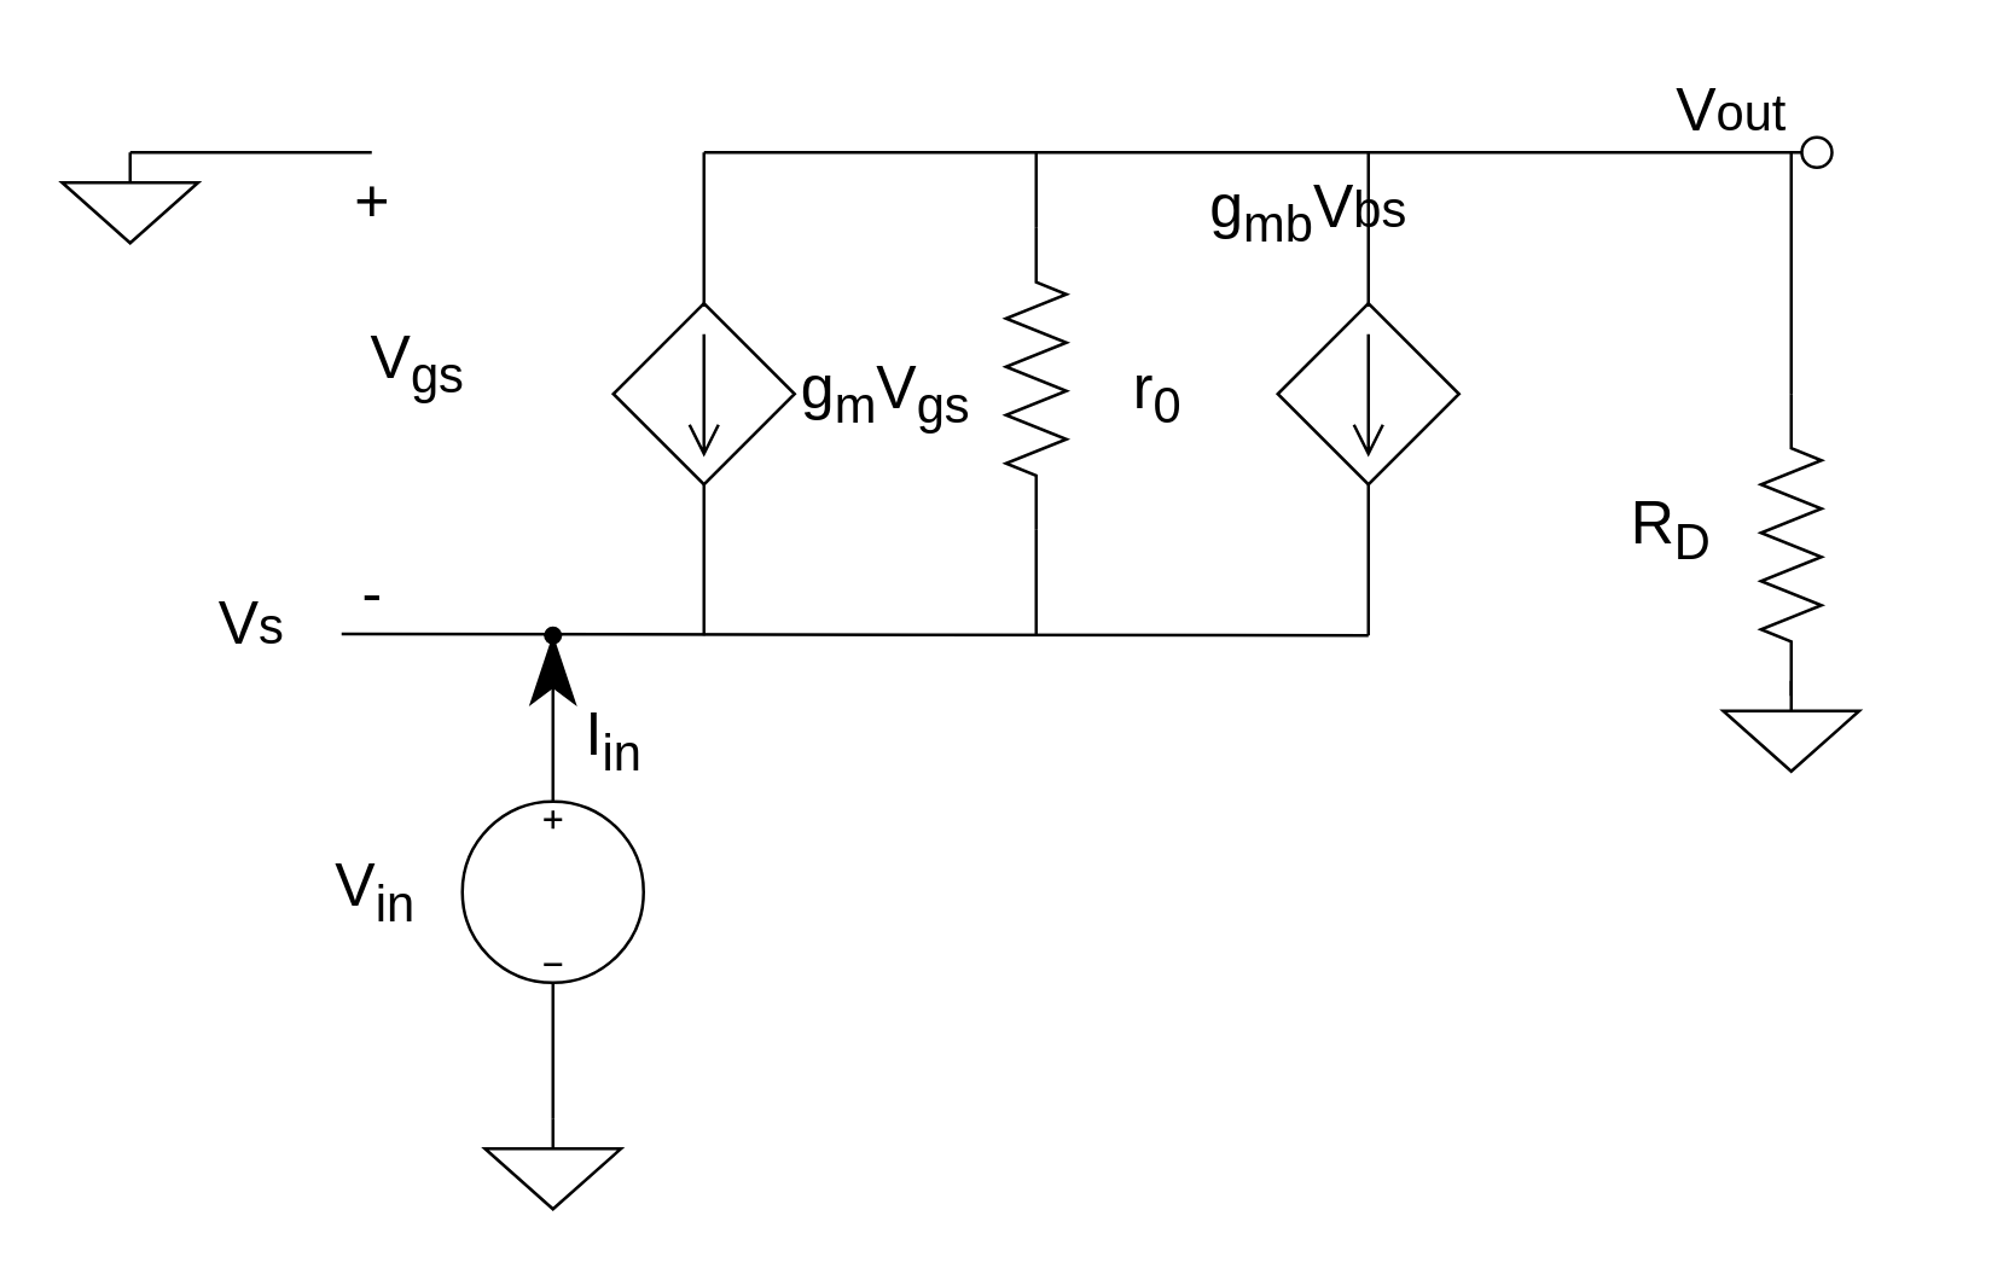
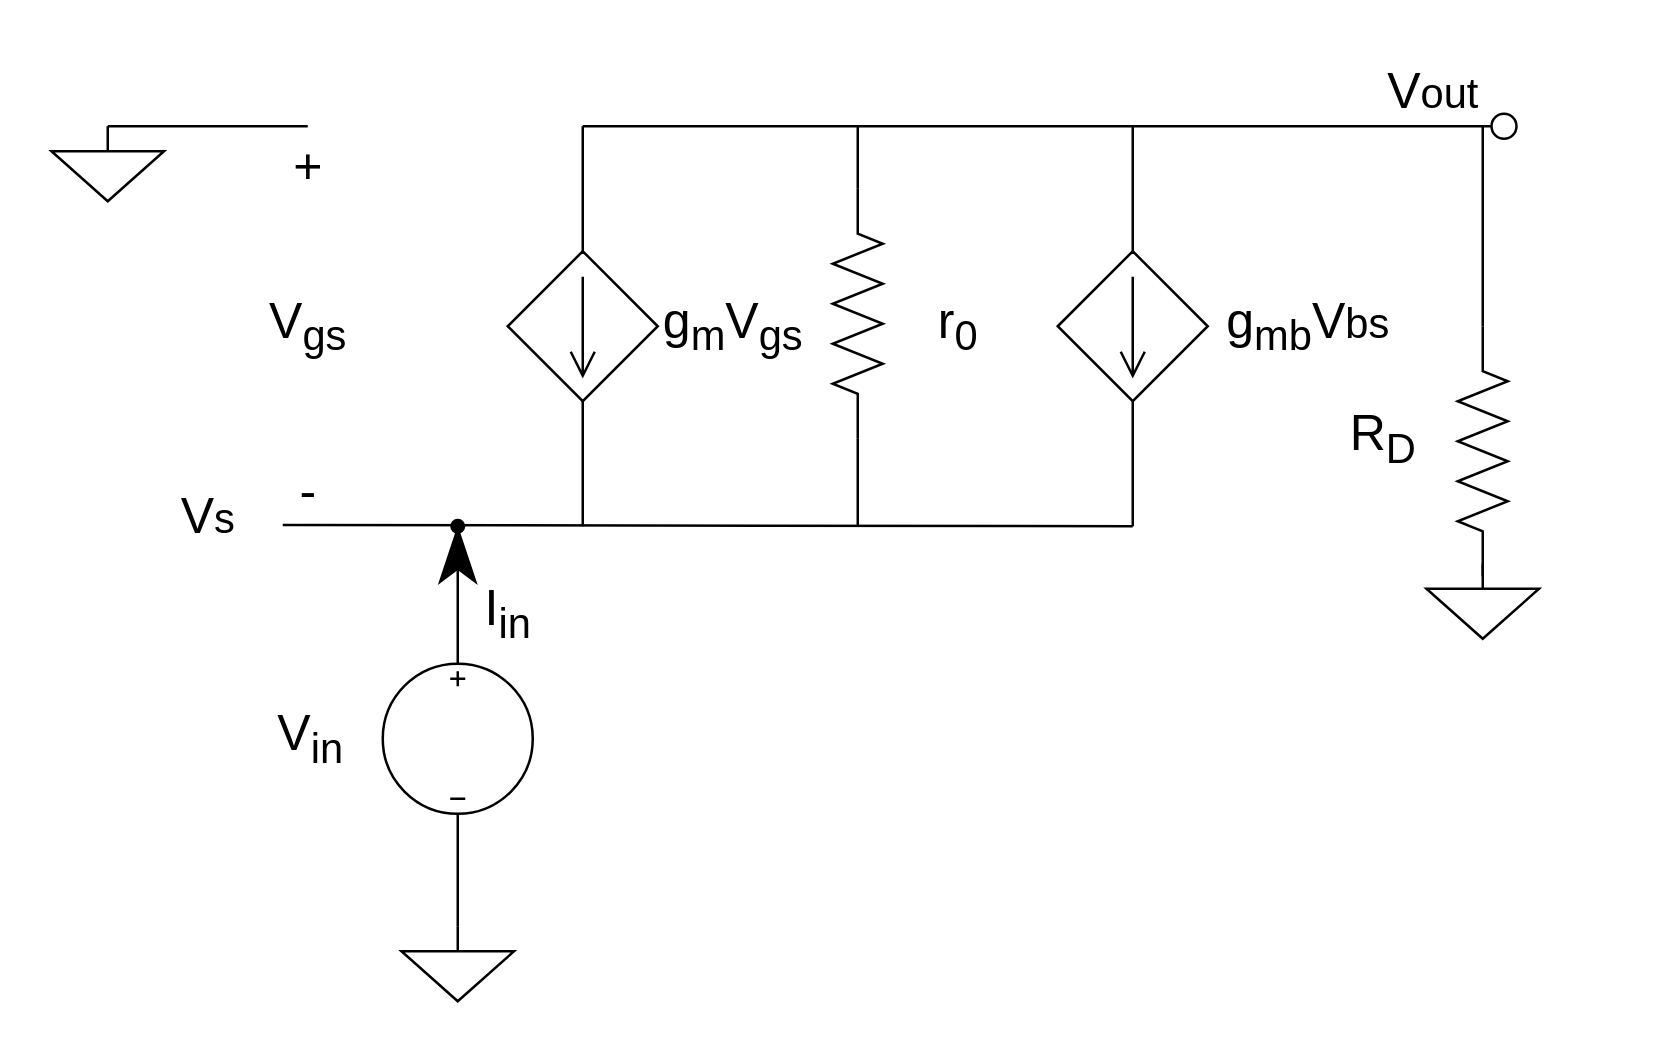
  <mxCell id="0" />
  <mxCell id="1" parent="0" />
  <mxCell id="2" value="" style="pointerEvents=1;verticalLabelPosition=bottom;shadow=0;dashed=0;align=center;html=1;verticalAlign=top;shape=mxgraph.electrical.signal_sources.source;aspect=fixed;points=[[0.5,0,0],[1,0.5,0],[0.5,1,0],[0,0.5,0]];elSignalType=dc2;elSourceType=dependent;" vertex="1" parent="1"><mxGeometry x="202.5" y="100" width="60" height="60" as="geometry" /></mxCell>
  <mxCell id="3" value="" style="pointerEvents=1;verticalLabelPosition=bottom;shadow=0;dashed=0;align=center;html=1;verticalAlign=top;shape=mxgraph.electrical.signal_sources.source;aspect=fixed;points=[[0.5,0,0],[1,0.5,0],[0.5,1,0],[0,0.5,0]];elSignalType=dc2;elSourceType=dependent;" vertex="1" parent="1"><mxGeometry x="422.5" y="100" width="60" height="60" as="geometry" /></mxCell>
  <mxCell id="4" value="" style="pointerEvents=1;verticalLabelPosition=bottom;shadow=0;dashed=0;align=center;html=1;verticalAlign=top;shape=mxgraph.electrical.resistors.resistor_2;rotation=90;" vertex="1" parent="1"><mxGeometry x="292.5" y="115" width="100" height="20" as="geometry" /></mxCell>
  <mxCell id="5" value="" style="pointerEvents=1;verticalLabelPosition=bottom;shadow=0;dashed=0;align=center;html=1;verticalAlign=top;shape=mxgraph.electrical.resistors.resistor_2;rotation=90;" vertex="1" parent="1"><mxGeometry x="542.5" y="170" width="100" height="20" as="geometry" /></mxCell>
  <mxCell id="6" value="" style="pointerEvents=1;verticalLabelPosition=bottom;shadow=0;dashed=0;align=center;html=1;verticalAlign=top;shape=mxgraph.electrical.signal_sources.source;aspect=fixed;points=[[0.5,0,0],[1,0.5,0],[0.5,1,0],[0,0.5,0]];elSignalType=dc3;" vertex="1" parent="1"><mxGeometry x="152.5" y="265" width="60" height="60" as="geometry" /></mxCell>
  <mxCell id="7" value="" style="pointerEvents=1;verticalLabelPosition=bottom;shadow=0;dashed=0;align=center;html=1;verticalAlign=top;shape=mxgraph.electrical.signal_sources.signal_ground;" vertex="1" parent="1"><mxGeometry x="160" y="370" width="45" height="30" as="geometry" /></mxCell>
  <mxCell id="8" value="" style="endArrow=none;html=1;strokeWidth=1;rounded=0;" edge="1" parent="1"><mxGeometry width="100" relative="1" as="geometry"><mxPoint x="112.5" y="209.5" as="sourcePoint" /><mxPoint x="452.5" y="210" as="targetPoint" /></mxGeometry></mxCell>
  <mxCell id="9" value="" style="endArrow=none;html=1;strokeWidth=1;rounded=0;entryX=0.5;entryY=1;entryDx=0;entryDy=0;entryPerimeter=0;" edge="1" parent="1" target="3"><mxGeometry width="100" relative="1" as="geometry"><mxPoint x="452.5" y="210" as="sourcePoint" /><mxPoint x="432.5" y="190" as="targetPoint" /></mxGeometry></mxCell>
  <mxCell id="10" value="" style="endArrow=none;html=1;strokeWidth=1;rounded=0;entryX=1;entryY=0.5;entryDx=0;entryDy=0;entryPerimeter=0;" edge="1" parent="1" target="4"><mxGeometry width="100" relative="1" as="geometry"><mxPoint x="342.5" y="210" as="sourcePoint" /><mxPoint x="462.5" y="170" as="targetPoint" /></mxGeometry></mxCell>
  <mxCell id="11" value="" style="endArrow=none;html=1;strokeWidth=1;rounded=0;entryX=0.5;entryY=1;entryDx=0;entryDy=0;entryPerimeter=0;" edge="1" parent="1" target="2"><mxGeometry width="100" relative="1" as="geometry"><mxPoint x="232.5" y="210" as="sourcePoint" /><mxPoint x="232.3" y="165" as="targetPoint" /></mxGeometry></mxCell>
  <mxCell id="12" value="" style="endArrow=none;html=1;strokeWidth=1;rounded=0;" edge="1" parent="1"><mxGeometry width="100" relative="1" as="geometry"><mxPoint x="232.5" y="50" as="sourcePoint" /><mxPoint x="602.5" y="50" as="targetPoint" /></mxGeometry></mxCell>
  <mxCell id="13" value="" style="endArrow=none;html=1;strokeWidth=1;rounded=0;exitX=0.5;exitY=0;exitDx=0;exitDy=0;exitPerimeter=0;" edge="1" parent="1" source="2"><mxGeometry width="100" relative="1" as="geometry"><mxPoint x="242.5" y="150" as="sourcePoint" /><mxPoint x="232.5" y="50" as="targetPoint" /></mxGeometry></mxCell>
  <mxCell id="14" value="" style="endArrow=none;html=1;strokeWidth=1;rounded=0;entryX=0;entryY=0.5;entryDx=0;entryDy=0;entryPerimeter=0;" edge="1" parent="1" target="4"><mxGeometry width="100" relative="1" as="geometry"><mxPoint x="342.5" y="50" as="sourcePoint" /><mxPoint x="342.5" y="150" as="targetPoint" /></mxGeometry></mxCell>
  <mxCell id="15" value="" style="endArrow=none;html=1;strokeWidth=1;rounded=0;exitX=0.5;exitY=0;exitDx=0;exitDy=0;exitPerimeter=0;" edge="1" parent="1" source="3"><mxGeometry width="100" relative="1" as="geometry"><mxPoint x="462.5" y="90" as="sourcePoint" /><mxPoint x="452.5" y="50" as="targetPoint" /></mxGeometry></mxCell>
  <mxCell id="16" value="" style="endArrow=none;html=1;strokeWidth=1;rounded=0;entryX=0;entryY=0.5;entryDx=0;entryDy=0;entryPerimeter=0;" edge="1" parent="1" target="5"><mxGeometry width="100" relative="1" as="geometry"><mxPoint x="592.5" y="50" as="sourcePoint" /><mxPoint x="562.5" y="90" as="targetPoint" /></mxGeometry></mxCell>
  <mxCell id="17" value="" style="pointerEvents=1;verticalLabelPosition=bottom;shadow=0;dashed=0;align=center;html=1;verticalAlign=top;shape=mxgraph.electrical.signal_sources.signal_ground;" vertex="1" parent="1"><mxGeometry x="570" y="225" width="45" height="30" as="geometry" /></mxCell>
  <mxCell id="18" value="" style="endArrow=none;html=1;strokeWidth=1;rounded=0;" edge="1" parent="1"><mxGeometry width="100" relative="1" as="geometry"><mxPoint x="42.5" y="50" as="sourcePoint" /><mxPoint x="122.5" y="50" as="targetPoint" /></mxGeometry></mxCell>
  <mxCell id="19" value="&lt;span style=&quot;font-size: 20px;&quot;&gt;+&lt;/span&gt;" style="text;html=1;align=center;verticalAlign=middle;whiteSpace=wrap;rounded=0;" vertex="1" parent="1"><mxGeometry x="92.5" y="50" width="60" height="30" as="geometry" /></mxCell>
  <mxCell id="20" value="&lt;span style=&quot;font-size: 20px;&quot;&gt;-&lt;/span&gt;&lt;span style=&quot;color: rgba(0, 0, 0, 0); font-family: monospace; font-size: 0px; text-align: start; text-wrap: nowrap;&quot;&gt;%3CmxGraphModel%3E%3Croot%3E%3CmxCell%20id%3D%220%22%2F%3E%3CmxCell%20id%3D%221%22%20parent%3D%220%22%2F%3E%3CmxCell%20id%3D%222%22%20value%3D%22%26lt%3Bspan%20style%3D%26quot%3Bfont-size%3A%2020px%3B%26quot%3B%26gt%3B%2B%26lt%3B%2Fspan%26gt%3B%22%20style%3D%22text%3Bhtml%3D1%3Balign%3Dcenter%3BverticalAlign%3Dmiddle%3BwhiteSpace%3Dwrap%3Brounded%3D0%3B%22%20vertex%3D%221%22%20parent%3D%221%22%3E%3CmxGeometry%20x%3D%22490%22%20y%3D%22160%22%20width%3D%2260%22%20height%3D%2230%22%20as%3D%22geometry%22%2F%3E%3C%2FmxCell%3E%3C%2Froot%3E%3C%2FmxGraphModel%3E&lt;/span&gt;" style="text;html=1;align=center;verticalAlign=middle;whiteSpace=wrap;rounded=0;" vertex="1" parent="1"><mxGeometry x="92.5" y="180" width="60" height="30" as="geometry" /></mxCell>
- <mxCell id="21" value="&lt;span style=&quot;font-size: 20px;&quot;&gt;V&lt;sub&gt;gs&lt;/sub&gt;&lt;/span&gt;" style="text;html=1;align=center;verticalAlign=middle;whiteSpace=wrap;rounded=0;" vertex="1" parent="1"><mxGeometry x="107.5" y="105" width="60" height="30" as="geometry" /></mxCell>
+ <mxCell id="21" value="&lt;span style=&quot;font-size: 20px;&quot;&gt;V&lt;sub&gt;gs&lt;/sub&gt;&lt;/span&gt;" style="text;html=1;align=center;verticalAlign=middle;whiteSpace=wrap;rounded=0;" vertex="1" parent="1"><mxGeometry x="92.5" y="115" width="60" height="30" as="geometry" /></mxCell>
  <mxCell id="22" value="" style="pointerEvents=1;verticalLabelPosition=bottom;shadow=0;dashed=0;align=center;html=1;verticalAlign=top;shape=mxgraph.electrical.signal_sources.signal_ground;" vertex="1" parent="1"><mxGeometry x="20" y="50" width="45" height="30" as="geometry" /></mxCell>
  <mxCell id="23" value="&lt;span style=&quot;font-size: 20px;&quot;&gt;V&lt;sub&gt;in&lt;/sub&gt;&lt;/span&gt;" style="text;html=1;align=center;verticalAlign=middle;whiteSpace=wrap;rounded=0;" vertex="1" parent="1"><mxGeometry x="94" y="280" width="60" height="30" as="geometry" /></mxCell>
  <mxCell id="24" value="&lt;font style=&quot;font-size: 20px;&quot;&gt;g&lt;sub&gt;m&lt;/sub&gt;V&lt;sub&gt;gs&lt;/sub&gt;&lt;/font&gt;" style="text;html=1;align=center;verticalAlign=middle;whiteSpace=wrap;rounded=0;" vertex="1" parent="1"><mxGeometry x="262.5" y="115" width="60" height="30" as="geometry" /></mxCell>
  <mxCell id="25" value="&lt;span style=&quot;font-size: 20px;&quot;&gt;r&lt;sub&gt;0&lt;/sub&gt;&lt;/span&gt;" style="text;html=1;align=center;verticalAlign=middle;whiteSpace=wrap;rounded=0;" vertex="1" parent="1"><mxGeometry x="352.5" y="115" width="60" height="30" as="geometry" /></mxCell>
- <mxCell id="26" value="&lt;font style=&quot;font-size: 20px;&quot;&gt;g&lt;sub&gt;mb&lt;/sub&gt;V&lt;/font&gt;&lt;font style=&quot;font-size: 16.667px;&quot;&gt;bs&lt;/font&gt;" style="text;html=1;align=center;verticalAlign=middle;whiteSpace=wrap;rounded=0;" vertex="1" parent="1"><mxGeometry x="402.5" y="55" width="60" height="30" as="geometry" /></mxCell>
+ <mxCell id="26" value="&lt;font style=&quot;font-size: 20px;&quot;&gt;g&lt;sub&gt;mb&lt;/sub&gt;V&lt;/font&gt;&lt;font style=&quot;font-size: 16.667px;&quot;&gt;bs&lt;/font&gt;" style="text;html=1;align=center;verticalAlign=middle;whiteSpace=wrap;rounded=0;" vertex="1" parent="1"><mxGeometry x="492.5" y="115" width="60" height="30" as="geometry" /></mxCell>
  <mxCell id="27" value="&lt;span style=&quot;font-size: 20px;&quot;&gt;R&lt;sub&gt;D&lt;/sub&gt;&lt;/span&gt;" style="text;html=1;align=center;verticalAlign=middle;whiteSpace=wrap;rounded=0;" vertex="1" parent="1"><mxGeometry x="522.5" y="160" width="60" height="30" as="geometry" /></mxCell>
  <mxCell id="28" value="&lt;span style=&quot;font-size: 20px;&quot;&gt;V&lt;/span&gt;&lt;span style=&quot;font-size: 16.667px;&quot;&gt;s&lt;/span&gt;" style="text;html=1;align=center;verticalAlign=middle;whiteSpace=wrap;rounded=0;" vertex="1" parent="1"><mxGeometry x="52.5" y="190" width="60" height="30" as="geometry" /></mxCell>
  <mxCell id="29" value="&lt;font style=&quot;font-size: 20px;&quot;&gt;V&lt;/font&gt;&lt;font style=&quot;font-size: 16.667px;&quot;&gt;out&lt;/font&gt;" style="text;html=1;align=center;verticalAlign=middle;whiteSpace=wrap;rounded=0;" vertex="1" parent="1"><mxGeometry x="542.5" y="20" width="60" height="30" as="geometry" /></mxCell>
  <mxCell id="30" value="" style="verticalLabelPosition=bottom;shadow=0;dashed=0;align=center;html=1;verticalAlign=top;strokeWidth=1;shape=ellipse;" vertex="1" parent="1"><mxGeometry x="596" y="45" width="10" height="10" as="geometry" /></mxCell>
  <mxCell id="31" value="" style="shape=waypoint;sketch=0;fillStyle=solid;size=6;pointerEvents=1;points=[];fillColor=none;resizable=0;rotatable=0;perimeter=centerPerimeter;snapToPoint=1;" vertex="1" parent="1"><mxGeometry x="172.5" y="200" width="20" height="20" as="geometry" /></mxCell>
  <mxCell id="32" value="" style="endArrow=none;html=1;strokeWidth=1;rounded=0;exitX=0.5;exitY=1;exitDx=0;exitDy=0;exitPerimeter=0;entryX=0.5;entryY=0;entryDx=0;entryDy=0;entryPerimeter=0;" edge="1" parent="1" source="6" target="7"><mxGeometry width="100" relative="1" as="geometry"><mxPoint x="340" y="230" as="sourcePoint" /><mxPoint x="440" y="230" as="targetPoint" /></mxGeometry></mxCell>
  <mxCell id="33" value="" style="endArrow=classicThin;html=1;strokeWidth=1;endSize=20;rounded=0;exitX=0.5;exitY=0;exitDx=0;exitDy=0;exitPerimeter=0;" edge="1" parent="1" source="6" target="31"><mxGeometry width="100" relative="1" as="geometry"><mxPoint x="210" y="220" as="sourcePoint" /><mxPoint x="310" y="220" as="targetPoint" /></mxGeometry></mxCell>
  <mxCell id="34" value="&lt;span style=&quot;font-size: 20px;&quot;&gt;I&lt;sub&gt;in&lt;/sub&gt;&lt;/span&gt;" style="text;html=1;align=center;verticalAlign=middle;whiteSpace=wrap;rounded=0;" vertex="1" parent="1"><mxGeometry x="172.5" y="230" width="60" height="30" as="geometry" /></mxCell>
